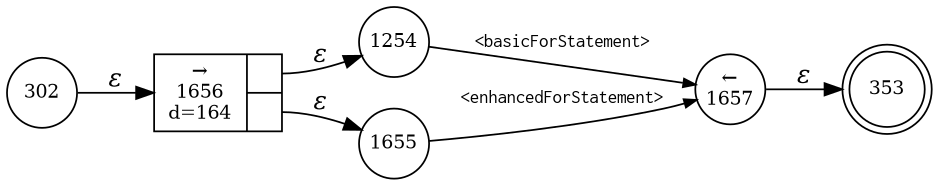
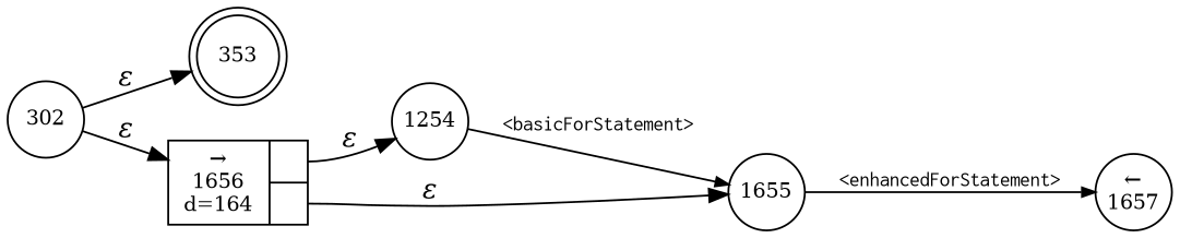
  digraph {
    rankdir=LR
    node [fixedsize=true fontsize=11 shape=circle peripheries=1]
    edge [fontname="Times-Italic"]
    n1 [label=353 shape=doublecircle width=.6 peripheries=""]
    n2 [label=1254 width=.55]
    n3 [label="&larr;\n1657" width=.55]
    n4 [label=1655 width=.55]
    n5 [fixedsize=false label="{&rarr;\n1656\nd=164|{<p0>|<p1>}}" shape=record]
    n6 [label=302 width=.55]
-   n2 -> n3 [arrowhead=normal arrowsize=.7 fontname=Courier fontsize=11 label="<basicForStatement>"]
-   n3 -> n1 [label="&epsilon;"]
+   n2 -> n4 [arrowhead=normal arrowsize=.7 fontname=Courier fontsize=11 label="<basicForStatement>"]
+   n6 -> n1 [label="&epsilon;"]
    n4 -> n3 [arrowhead=normal arrowsize=.7 fontname=Courier fontsize=11 label="<enhancedForStatement>"]
    n5 -> n2 [label="&epsilon;" tailport=p0]
    n5 -> n4 [label="&epsilon;" tailport=p1]
    n6 -> n5 [label="&epsilon;"]
  }
